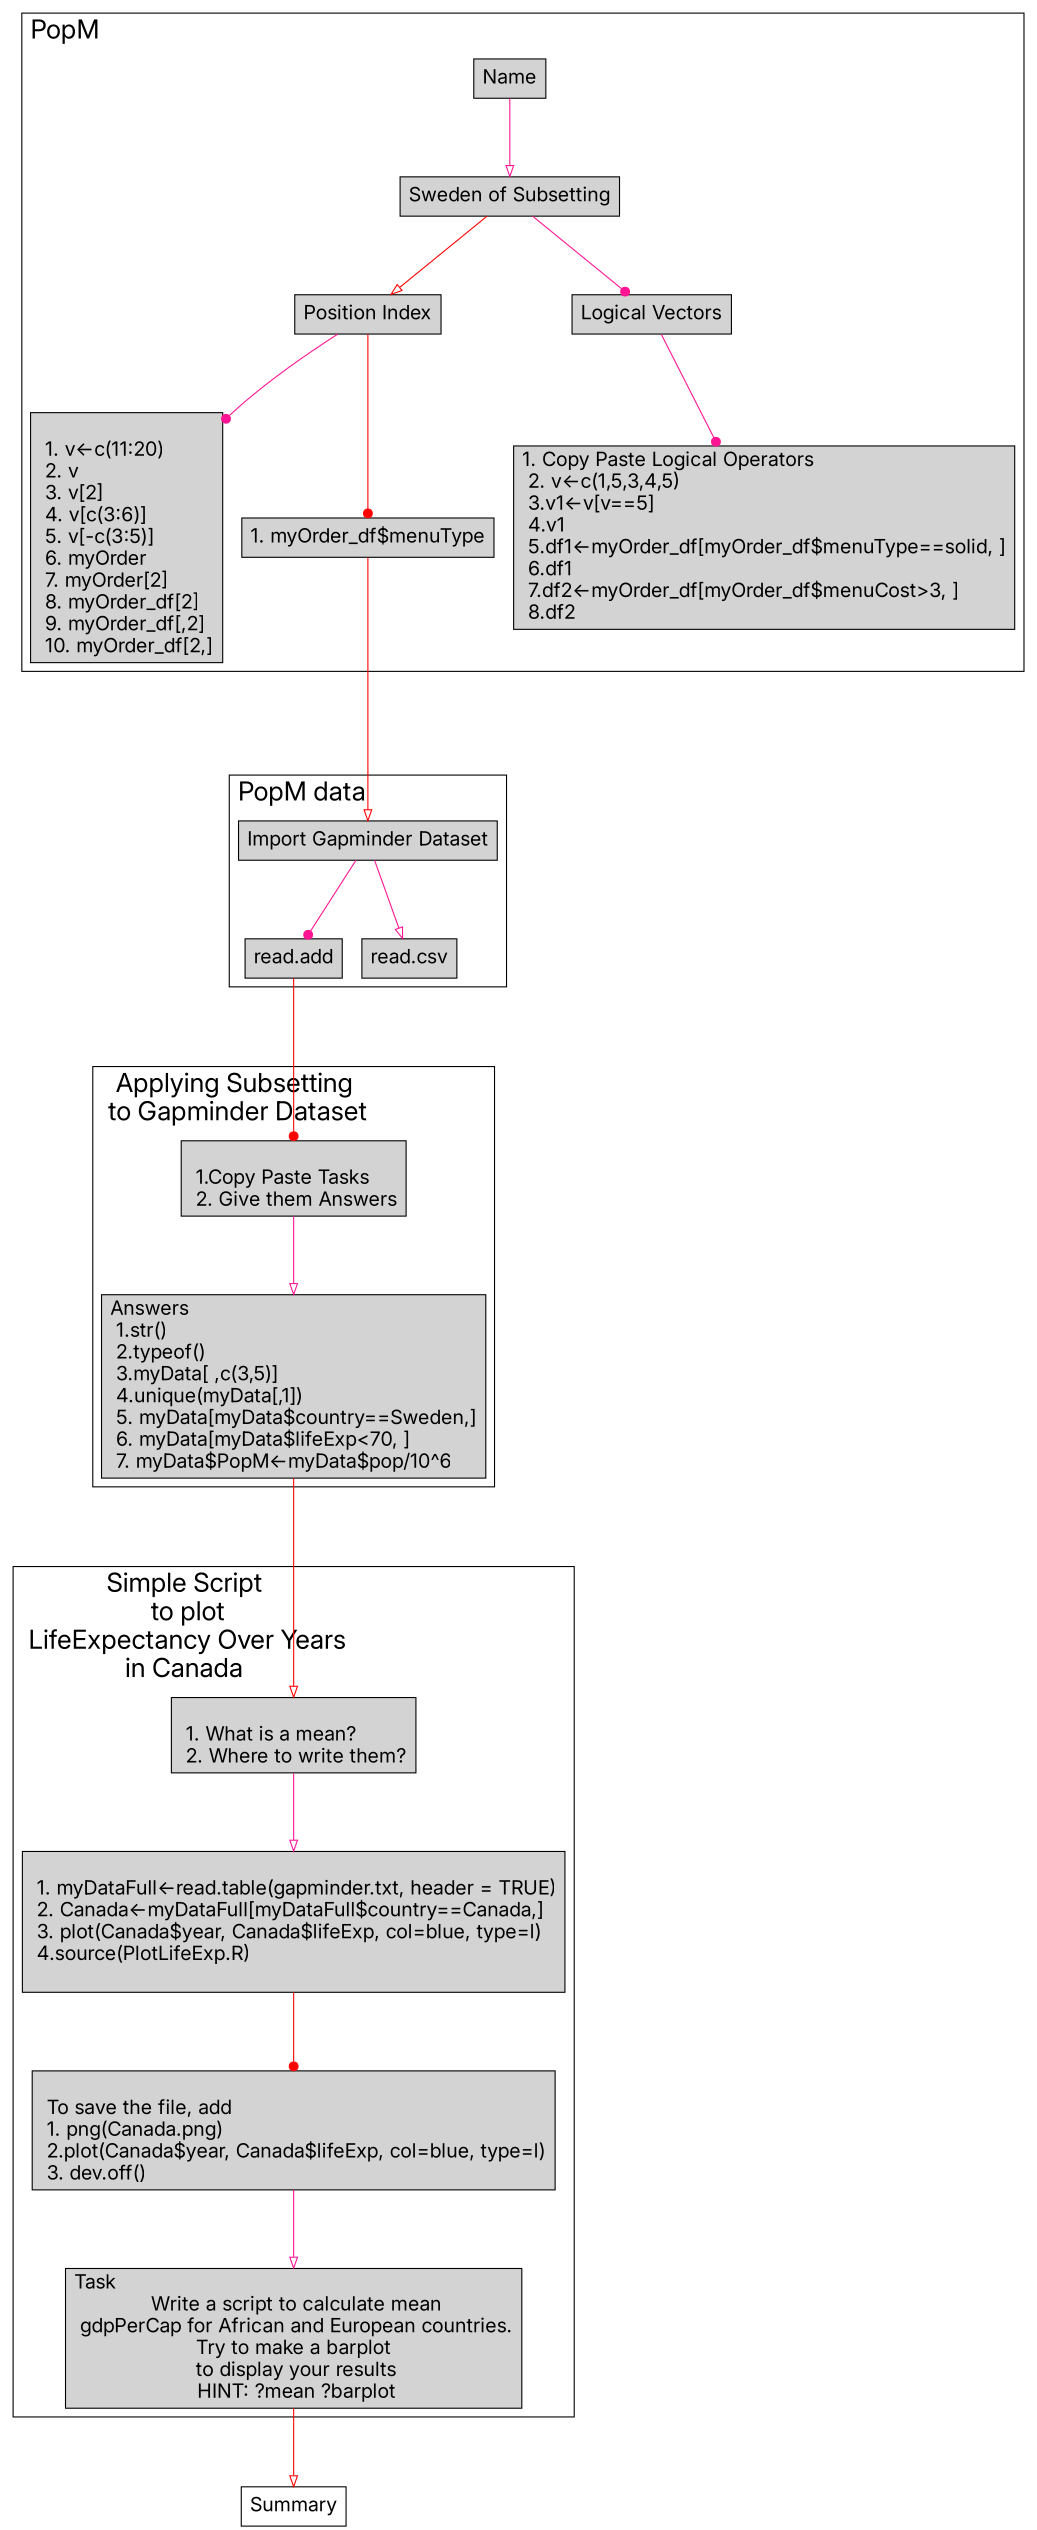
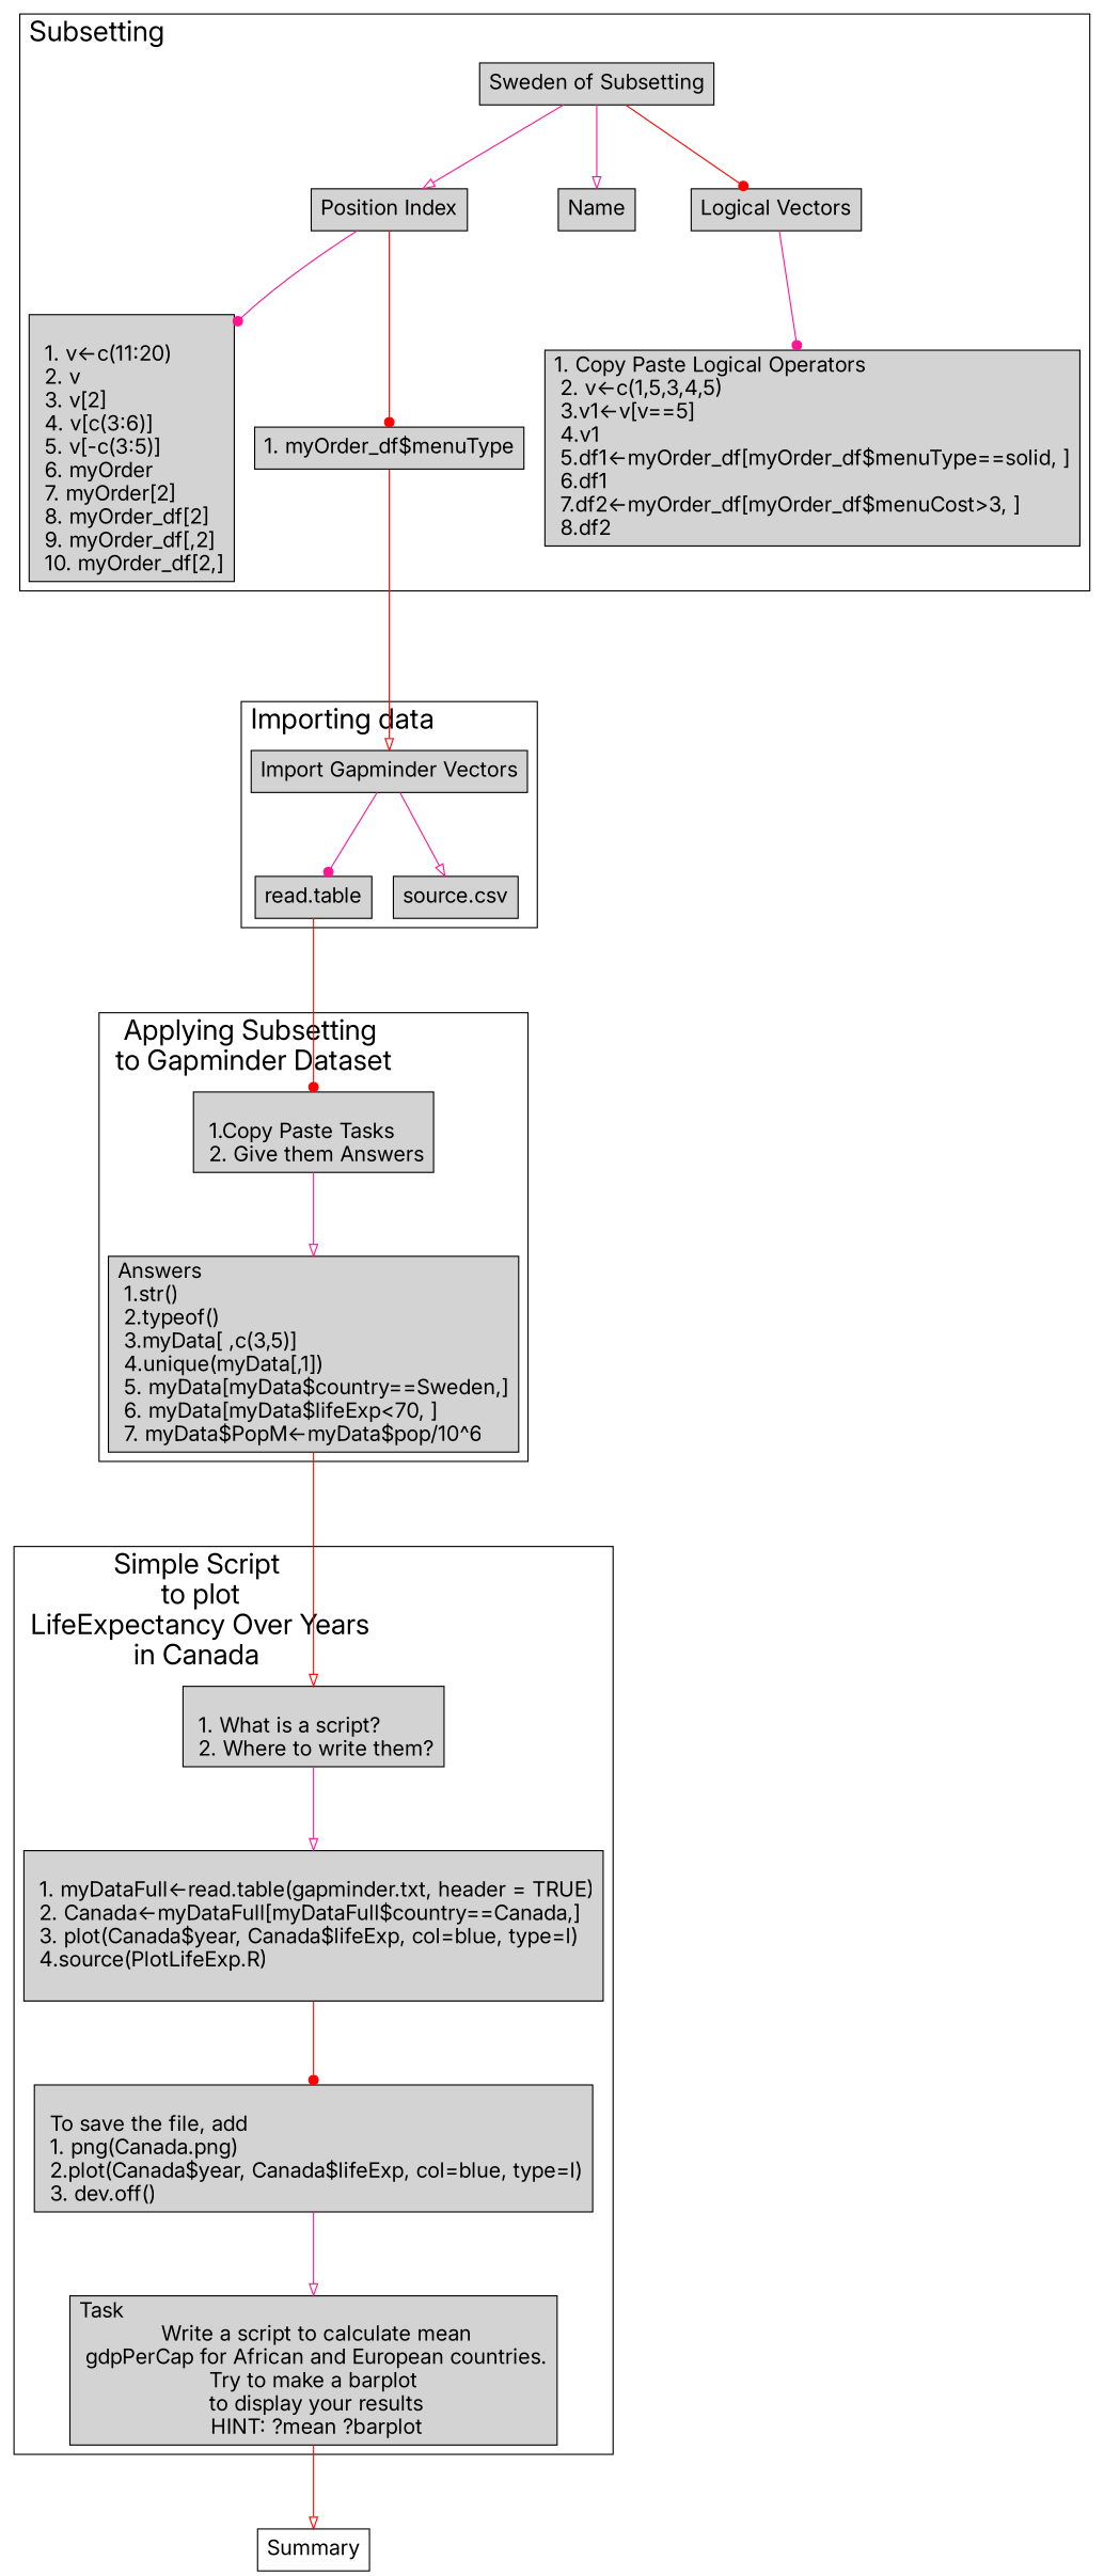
  digraph {
    compound=true
    fontname=Inter
    fontsize=24
    ranksep=1
    node [fontname=Inter fontsize=18 shape=box style=filled]
    edge [arrowhead=onormal color=deeppink fontname=Inter]
    n1 [label="Sweden of Subsetting"]
    n2 [label="Position Index"]
    n3 [label=Name]
    n4 [label="Logical Vectors"]
    n5 [label="\l 1. v<-c(11:20)\l 2. v\l 3. v[2]\l 4. v[c(3:6)]\l 5. v[-c(3:5)]\l 6. myOrder\l 7. myOrder[2]\l 8. myOrder_df[2]\l 9. myOrder_df[,2]\l 10. myOrder_df[2,]"]
    n6 [label="1. myOrder_df$menuType"]
    n7 [label="1. Copy Paste Logical Operators\l 2. v<-c(1,5,3,4,5)\l 3.v1<-v[v==5]\l 4.v1\l 5.df1<-myOrder_df[myOrder_df$menuType==solid, ]\l 6.df1\l 7.df2<-myOrder_df[myOrder_df$menuCost>3, ]\l 8.df2\l"]
-   n8 [label="Import Gapminder Dataset"]
-   n9 [label="read.add"]
-   n10 [label="read.csv"]
+   n8 [label="Import Gapminder Vectors"]
+   n9 [label="read.table"]
+   n10 [label="source.csv"]
    n11 [label="\l 1.Copy Paste Tasks\l 2. Give them Answers\n"]
    n12 [label="Answers\l 1.str()\l 2.typeof()\l 3.myData[ ,c(3,5)]\l 4.unique(myData[,1])\l 5. myData[myData$country==Sweden,]\l 6. myData[myData$lifeExp<70, ]\l 7. myData$PopM<-myData$pop/10^6\l"]
-   n13 [label="\l 1. What is a mean?\l 2. Where to write them?\l"]
+   n13 [label="\l 1. What is a script?\l 2. Where to write them?\l"]
    n14 [label="\l 1. myDataFull<-read.table(gapminder.txt, header = TRUE)\l 2. Canada<-myDataFull[myDataFull$country==Canada,]\l 3. plot(Canada$year, Canada$lifeExp, col=blue, type=l)\l 4.source(PlotLifeExp.R)\l "]
    n15 [label="\l To save the file, add\l 1. png(Canada.png)\l 2.plot(Canada$year, Canada$lifeExp, col=blue, type=l)\l 3. dev.off()\l"]
    n16 [label="Task\l Write a script to calculate mean\n gdpPerCap for African and European countries.\nTry to make a barplot\n to display your results\n HINT: ?mean ?barplot"]
    Summary [style=""]
    subgraph cluster_1 {
      color=black
-     label=PopM
+     label=Subsetting
      labeljust=l
      subgraph sub_2 {
        color=black
        label=Subsetting
        labeljust=l
        n1
        n2
        n3
        n4
        n5
        n6
        n7
      }
    }
    subgraph cluster_3 {
      color=black
-     label="PopM data"
+     label="Importing data"
      labeljust=l
      subgraph sub_4 {
        color=black
        label="Importing data"
        labeljust=l
        n8
        n9
        n10
      }
    }
    subgraph cluster_5 {
      color=black
      label="Applying Subsetting\n to Gapminder Dataset"
      labeljust=l
      subgraph sub_6 {
        color=black
        label="Applying Subsetting\n to Gapminder Dataset"
        labeljust=l
        n11
        n12
      }
    }
    subgraph cluster_7 {
      color=black
      label="Simple Script\n to plot\n LifeExpectancy Over Years\n in Canada "
      labeljust=l
      subgraph sub_8 {
        color=black
        label="Simple Script\n to plot\n LifeExpectancy Over Years\n in Canada "
        labeljust=l
        n13
        n14
        n15
        n16
      }
    }
-   n1 -> n2 [color=red]
-   n3 -> n1
-   n1 -> n4 [arrowhead=dot]
+   n1 -> n2
+   n1 -> n3
+   n1 -> n4 [arrowhead=dot color=red]
    n2 -> n5 [arrowhead=dot]
    n2 -> n6 [arrowhead=dot color=red]
    n4 -> n7 [arrowhead=dot]
    n6 -> n8 [color=red minlen=2.5]
    n8 -> n9 [arrowhead=dot]
    n8 -> n10
    n9 -> n11 [arrowhead=dot color=red minlen=2.5]
    n11 -> n12
    n12 -> n13 [color=red minlen=2.5]
    n13 -> n14
    n14 -> n15 [arrowhead=dot color=red]
    n15 -> n16
    n16 -> Summary [color=red]
  }
